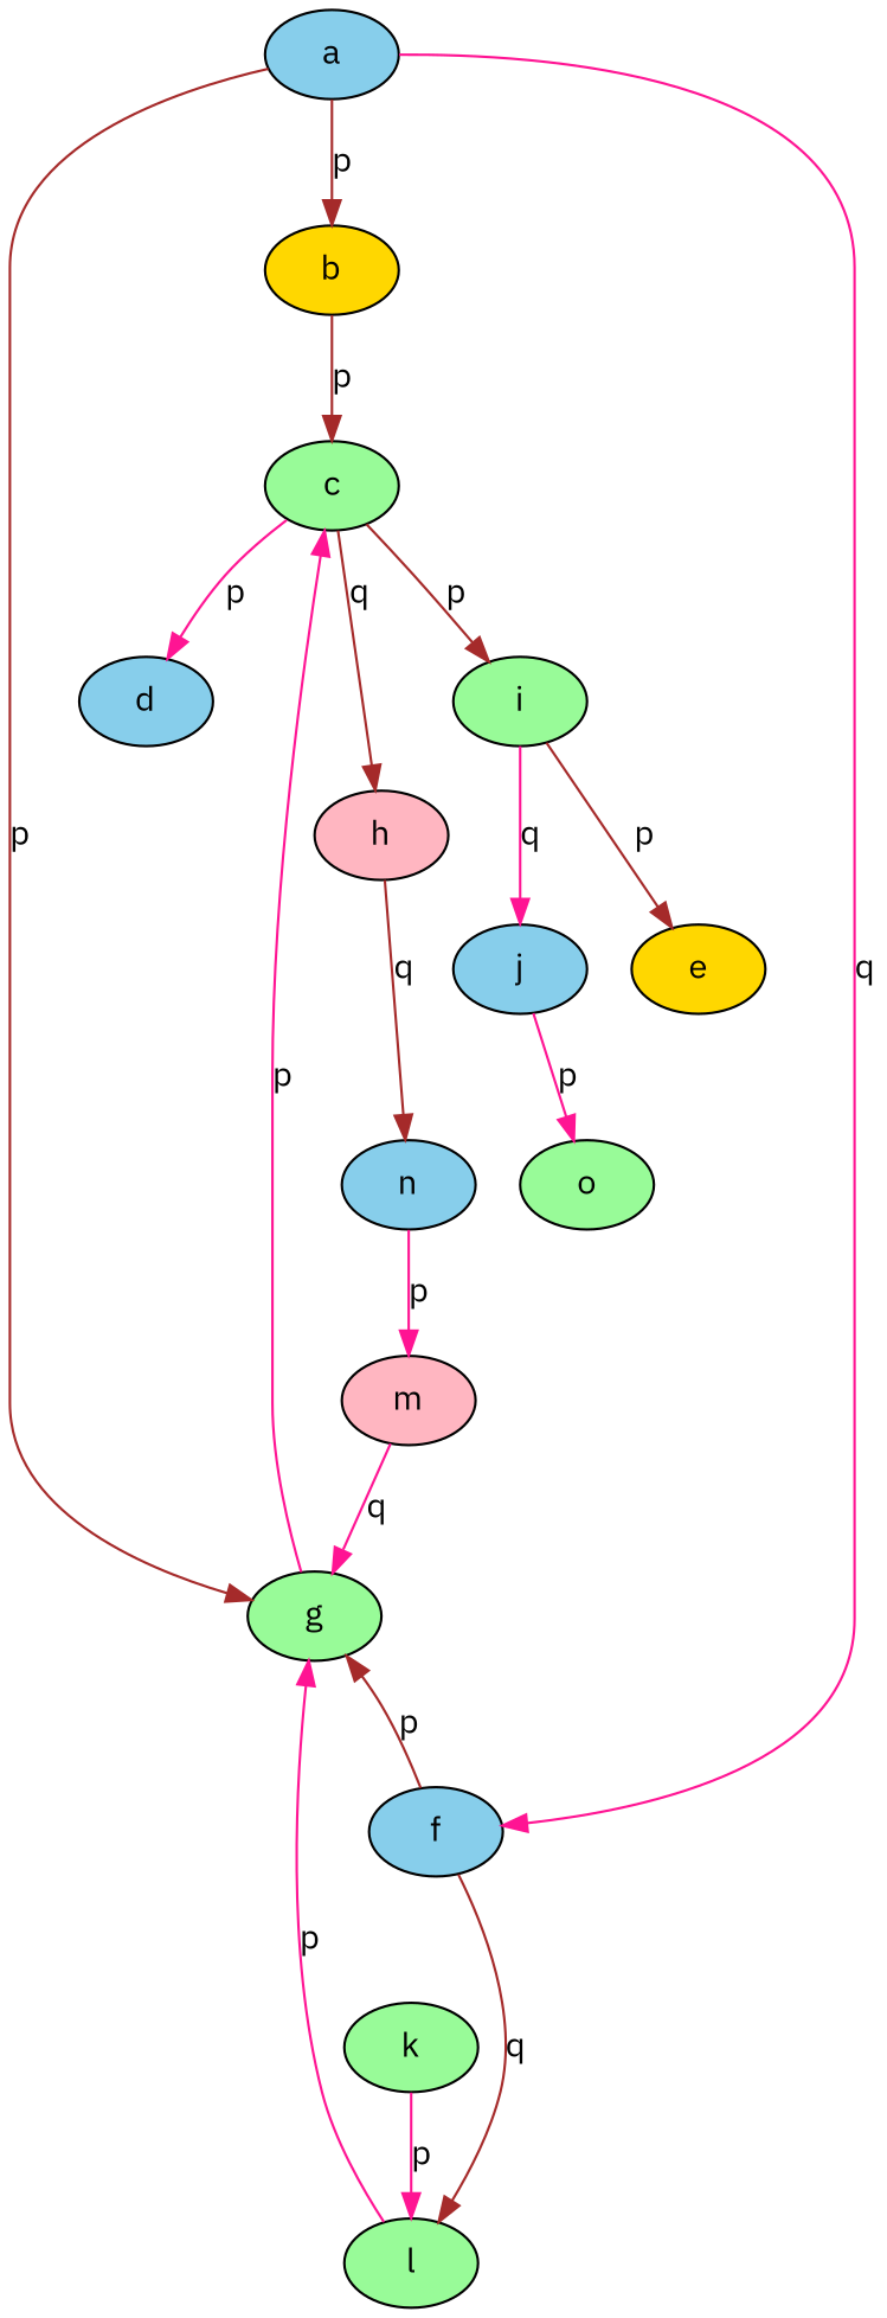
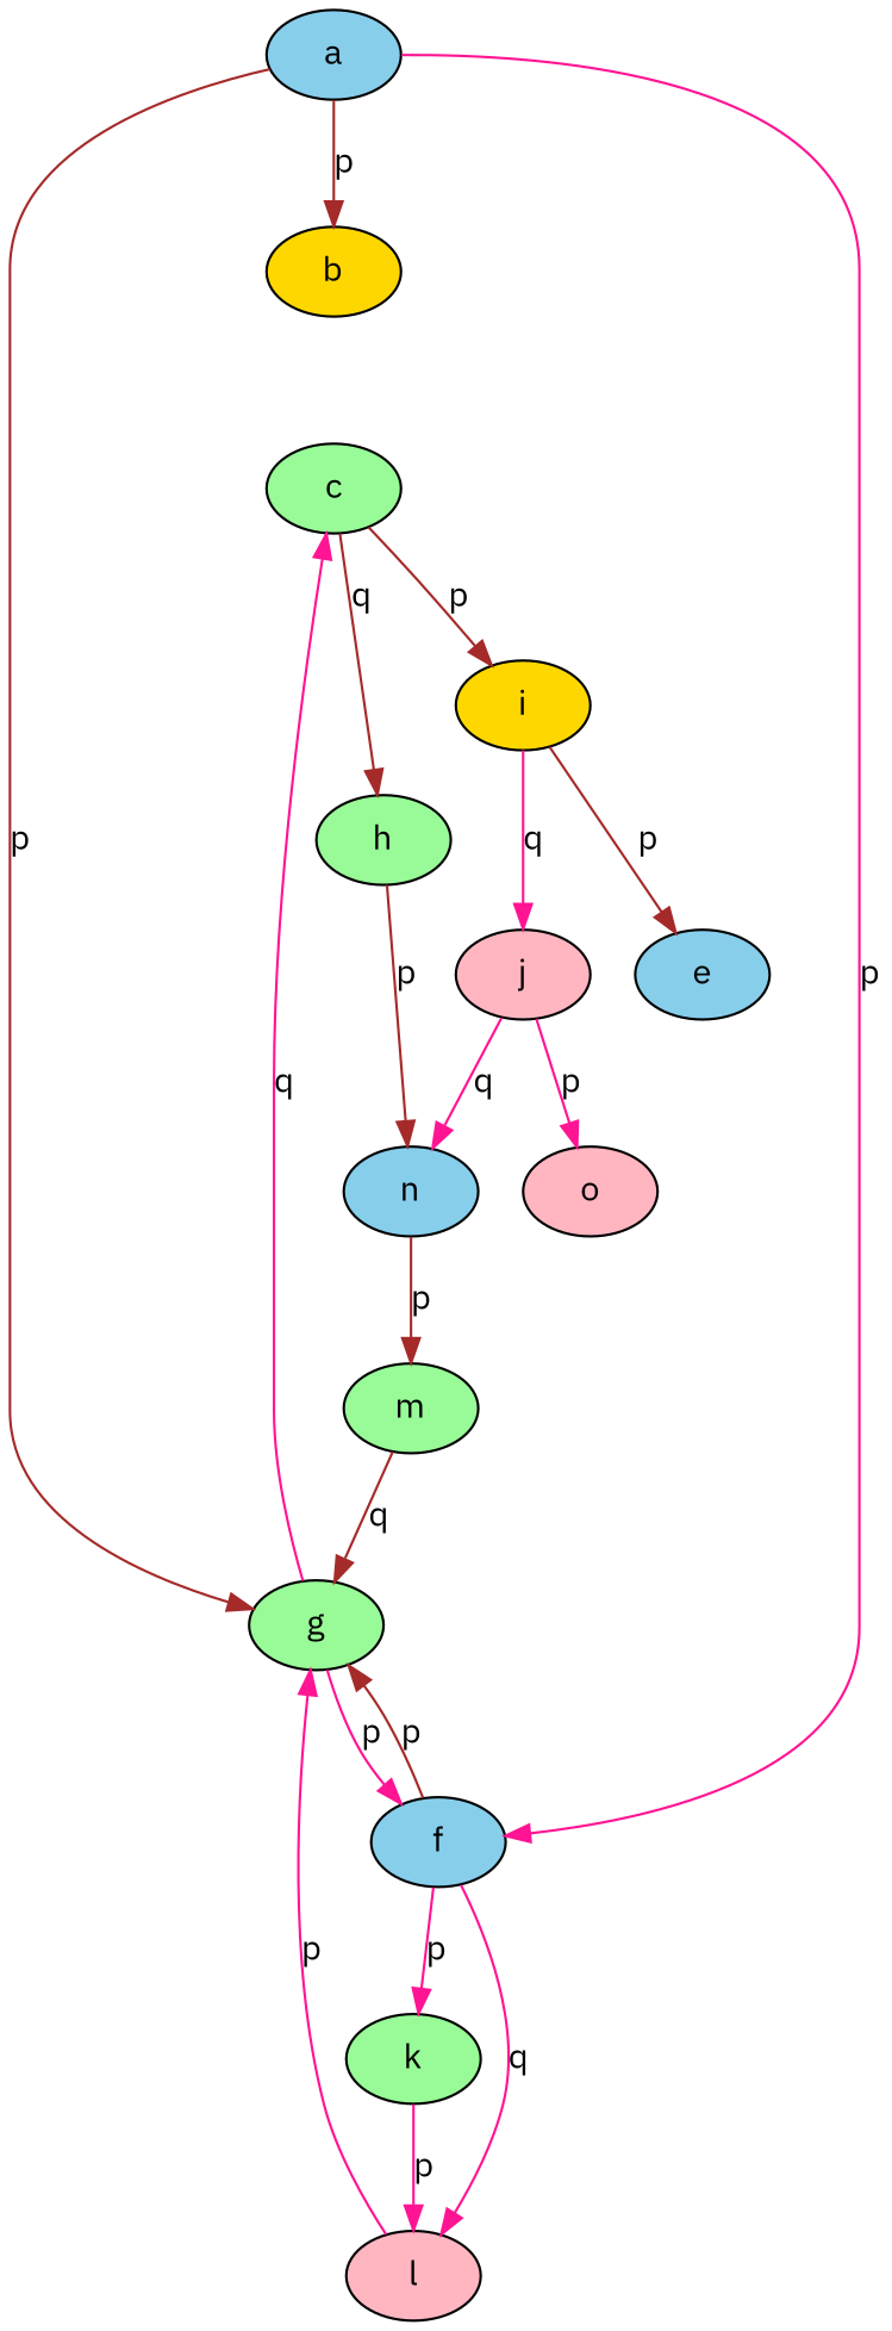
  digraph {
    fontname="IBM Plex Sans"
    node [fillcolor=skyblue fontname="IBM Plex Sans" style=filled]
    edge [color=deeppink fontname="IBM Plex Sans"]
    a
    b [fillcolor=gold]
    f
    g [fillcolor=palegreen]
    c [fillcolor=palegreen]
-   l [fillcolor=palegreen]
+   l [fillcolor=lightpink]
    k [fillcolor=palegreen]
-   h [fillcolor=lightpink]
-   i [fillcolor=palegreen]
-   d
+   h [fillcolor=palegreen]
+   i [fillcolor=gold]
    n
-   j
-   e [fillcolor=gold]
-   m [fillcolor=lightpink]
-   o [fillcolor=palegreen]
+   j [fillcolor=lightpink]
+   e
+   m [fillcolor=palegreen]
+   o [fillcolor=lightpink]
    a -> b [color=brown label=p]
-   a -> f [label=q]
+   a -> f [label=p]
    a -> g [color=brown label=p]
-   b -> c [color=brown label=p]
    f -> g [color=brown label=p]
-   f -> l [color=brown label=q]
-   g -> c [label=p]
+   f -> l [label=q]
+   f -> k [label=p]
+   g -> f [label=p]
+   g -> c [label=q]
    c -> h [color=brown label=q]
    c -> i [color=brown label=p]
-   c -> d [label=p]
    l -> g [label=p]
    k -> l [label=p]
-   h -> n [color=brown label=q]
+   h -> n [color=brown label=p]
    i -> j [label=q]
    i -> e [color=brown label=p]
-   n -> m [label=p]
+   n -> m [color=brown label=p]
+   j -> n [label=q]
    j -> o [label=p]
-   m -> g [label=q]
+   m -> g [color=brown label=q]
  }
